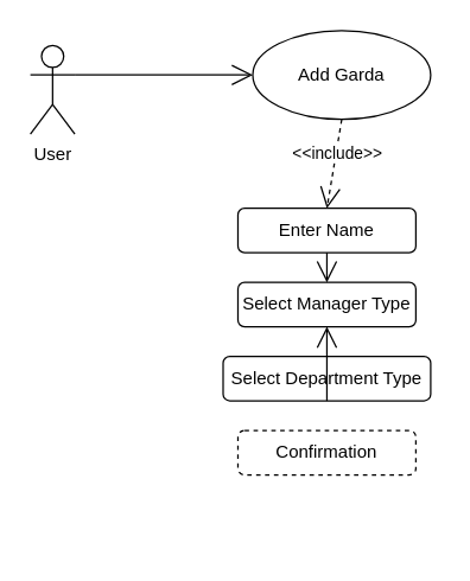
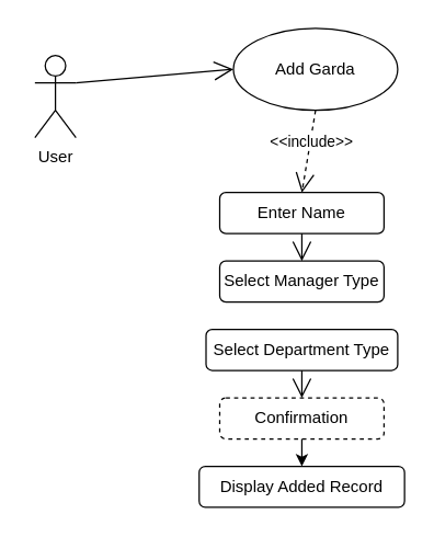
  <mxCell id="0" />
  <mxCell id="1" parent="0" />
- <mxCell id="2" value="User" style="shape=umlActor;verticalLabelPosition=bottom;verticalAlign=top;html=1;" parent="1" vertex="1"><mxGeometry x="20" y="30" width="30" height="60" as="geometry" /></mxCell>
+ <mxCell id="2" value="User" style="shape=umlActor;verticalLabelPosition=bottom;verticalAlign=top;html=1;" parent="1" vertex="1"><mxGeometry x="25" y="40" width="30" height="60" as="geometry" /></mxCell>
  <mxCell id="3" value="Add Garda" style="ellipse;whiteSpace=wrap;html=1;" parent="1" vertex="1"><mxGeometry x="170" y="20" width="120" height="60" as="geometry" /></mxCell>
  <mxCell id="4" value="Enter Name" style="rounded=1;whiteSpace=wrap;html=1;" parent="1" vertex="1"><mxGeometry x="160" y="140" width="120" height="30" as="geometry" /></mxCell>
  <mxCell id="5" value="Select Manager Type" style="rounded=1;whiteSpace=wrap;html=1;" parent="1" vertex="1"><mxGeometry x="160" y="190" width="120" height="30" as="geometry" /></mxCell>
  <mxCell id="6" value="Select Department Type" style="rounded=1;whiteSpace=wrap;html=1;" parent="1" vertex="1"><mxGeometry x="150" y="240" width="140" height="30" as="geometry" /></mxCell>
  <mxCell id="7" value="Confirmation" style="rounded=1;whiteSpace=wrap;html=1;dashed=1;" parent="1" vertex="1"><mxGeometry x="160" y="290" width="120" height="30" as="geometry" /></mxCell>
  <mxCell id="8" value="" style="endArrow=open;endFill=1;endSize=12;html=1;rounded=0;exitX=1;exitY=0.333;exitDx=0;exitDy=0;exitPerimeter=0;entryX=0;entryY=0.5;entryDx=0;entryDy=0;" parent="1" source="2" target="3" edge="1"><mxGeometry width="160" relative="1" as="geometry"><mxPoint x="140" y="230" as="sourcePoint" /><mxPoint x="300" y="230" as="targetPoint" /></mxGeometry></mxCell>
  <mxCell id="9" value="" style="endArrow=open;endFill=1;endSize=12;html=1;rounded=0;exitX=0.5;exitY=1;exitDx=0;exitDy=0;entryX=0.5;entryY=0;entryDx=0;entryDy=0;dashed=1;" parent="1" source="3" target="4" edge="1"><mxGeometry width="160" relative="1" as="geometry"><mxPoint x="-50" y="180" as="sourcePoint" /><mxPoint x="200" y="90" as="targetPoint" /></mxGeometry></mxCell>
  <mxCell id="10" value="&amp;lt;&amp;lt;include&amp;gt;&amp;gt;" style="edgeLabel;html=1;align=center;verticalAlign=middle;resizable=0;points=[];" parent="9" vertex="1" connectable="0"><mxGeometry x="-0.244" relative="1" as="geometry"><mxPoint as="offset" /></mxGeometry></mxCell>
  <mxCell id="11" value="" style="endArrow=open;endFill=1;endSize=12;html=1;rounded=0;entryX=0.5;entryY=0;entryDx=0;entryDy=0;exitX=0.5;exitY=1;exitDx=0;exitDy=0;" parent="1" target="5" edge="1"><mxGeometry width="160" relative="1" as="geometry"><mxPoint x="220" y="170" as="sourcePoint" /><mxPoint x="340" y="180" as="targetPoint" /></mxGeometry></mxCell>
- <mxCell id="12" value="" style="endArrow=open;endFill=1;endSize=12;html=1;rounded=0;exitX=0.5;exitY=1;exitDx=0;exitDy=0;" parent="1" source="6" target="5" edge="1"><mxGeometry width="160" relative="1" as="geometry"><mxPoint x="360" y="140" as="sourcePoint" /><mxPoint x="360" y="200" as="targetPoint" /></mxGeometry></mxCell>
+ <mxCell id="12" value="" style="endArrow=open;endFill=1;endSize=12;html=1;rounded=0;entryX=0.5;entryY=0;entryDx=0;entryDy=0;exitX=0.5;exitY=1;exitDx=0;exitDy=0;" parent="1" source="6" target="7" edge="1"><mxGeometry width="160" relative="1" as="geometry"><mxPoint x="360" y="140" as="sourcePoint" /><mxPoint x="360" y="200" as="targetPoint" /></mxGeometry></mxCell>
+ <mxCell id="13" value="Display Added Record" style="rounded=1;whiteSpace=wrap;html=1;" parent="1" vertex="1"><mxGeometry x="145" y="340" width="150" height="30" as="geometry" /></mxCell>
+ <mxCell id="14" value="" style="endArrow=classic;html=1;rounded=0;exitX=0.5;exitY=1;exitDx=0;exitDy=0;entryX=0.5;entryY=0;entryDx=0;entryDy=0;" parent="1" source="7" target="13" edge="1"><mxGeometry width="50" height="50" relative="1" as="geometry"><mxPoint x="190" y="280" as="sourcePoint" /><mxPoint x="240" y="230" as="targetPoint" /></mxGeometry></mxCell>
